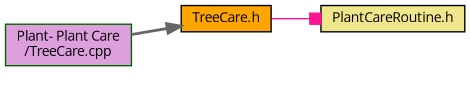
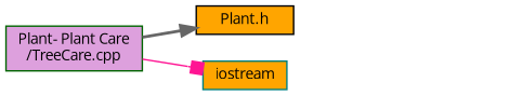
  digraph {
    fontname="Open Sans"
    rankdir=LR
    node [color=black fillcolor=orange fontname="Open Sans" fontsize=10 shape=box style=filled]
    edge [arrowhead=box color=deeppink fontname="Open Sans" fontsize=10 labelfontname=Helvetica labelfontsize=10 style=solid]
    n1 [color=darkgreen fillcolor=plum fontcolor=black height=0.2 label="Plant- Plant Care\l/TreeCare.cpp" width=0.4]
-   n2 [height=0.2 label="TreeCare.h" width=0.4]
-   n4 [fillcolor=khaki height=0.2 label="PlantCareRoutine.h" width=0.4]
+   n2 [height=0.2 label="Plant.h" width=0.4]
+   n3 [color=teal height=0.2 label=iostream width=0.4]
    n1 -> n2 [arrowhead=normal color=gray40 style=bold]
-   n2 -> n4
+   n1 -> n3
  }
